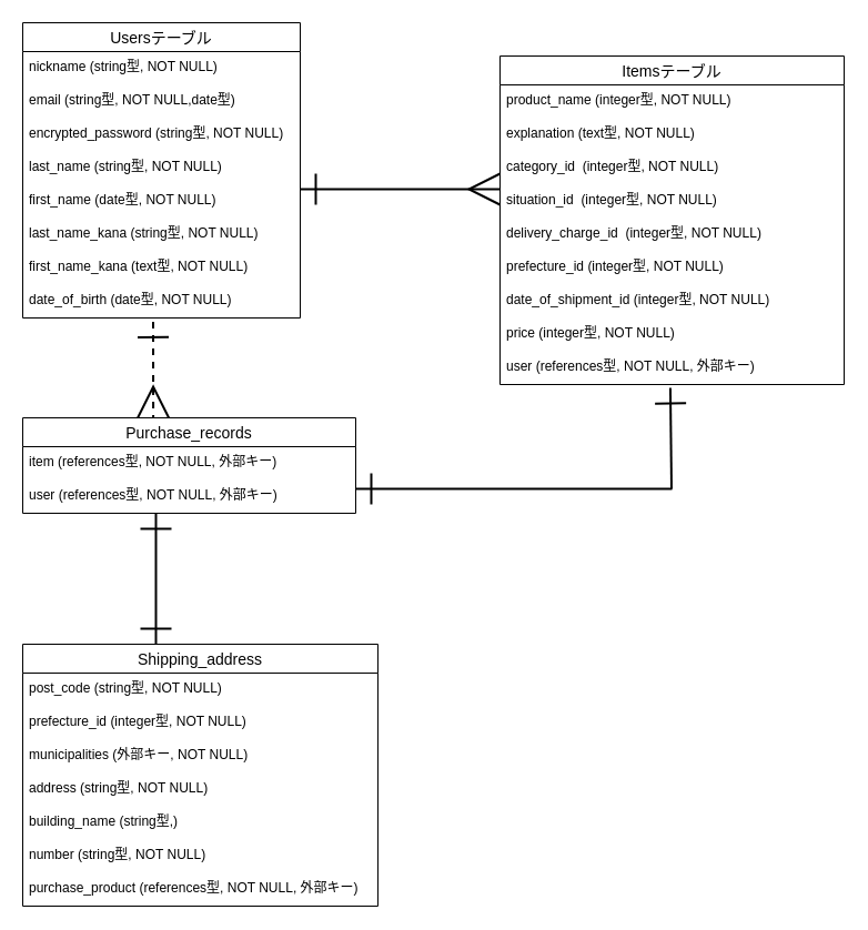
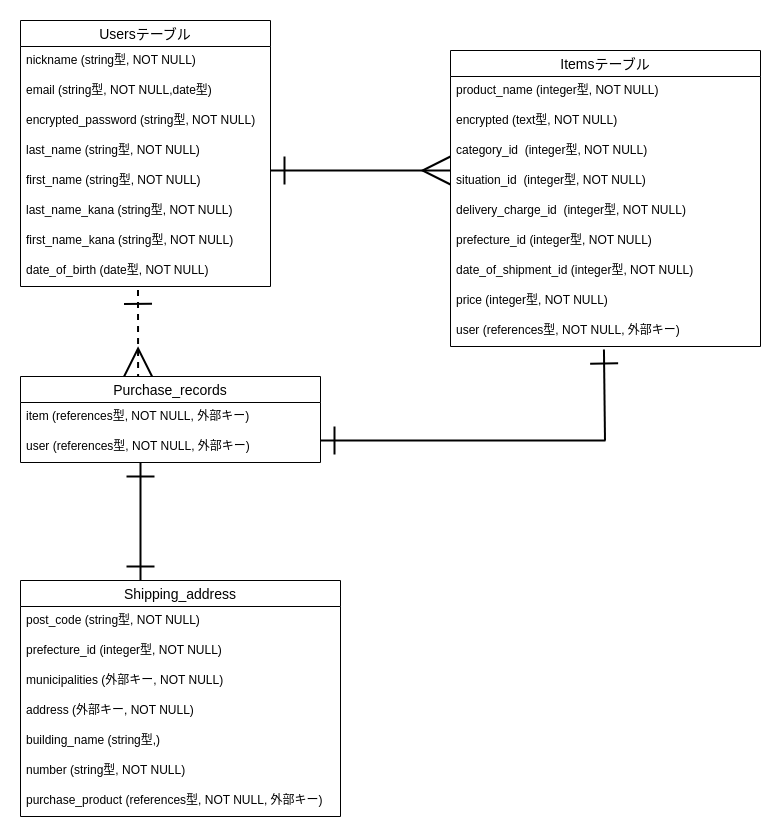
  <mxCell id="0" />
  <mxCell id="1" parent="0" />
  <mxCell id="2" value="Usersテーブル" style="swimlane;fontStyle=0;childLayout=stackLayout;horizontal=1;startSize=26;horizontalStack=0;resizeParent=1;resizeParentMax=0;resizeLast=0;collapsible=1;marginBottom=0;align=center;fontSize=14;" parent="1" vertex="1"><mxGeometry x="20" y="20" width="250" height="266" as="geometry" /></mxCell>
  <mxCell id="3" value="nickname (string型, NOT NULL)" style="text;strokeColor=none;fillColor=none;spacingLeft=4;spacingRight=4;overflow=hidden;rotatable=0;points=[[0,0.5],[1,0.5]];portConstraint=eastwest;fontSize=12;" parent="2" vertex="1"><mxGeometry y="26" width="250" height="30" as="geometry" /></mxCell>
  <mxCell id="4" value="email (string型, NOT NULL,date型)" style="text;strokeColor=none;fillColor=none;spacingLeft=4;spacingRight=4;overflow=hidden;rotatable=0;points=[[0,0.5],[1,0.5]];portConstraint=eastwest;fontSize=12;" parent="2" vertex="1"><mxGeometry y="56" width="250" height="30" as="geometry" /></mxCell>
  <mxCell id="5" value="encrypted_password (string型, NOT NULL)" style="text;strokeColor=none;fillColor=none;spacingLeft=4;spacingRight=4;overflow=hidden;rotatable=0;points=[[0,0.5],[1,0.5]];portConstraint=eastwest;fontSize=12;" parent="2" vertex="1"><mxGeometry y="86" width="250" height="30" as="geometry" /></mxCell>
  <mxCell id="6" value="last_name (string型, NOT NULL)" style="text;strokeColor=none;fillColor=none;spacingLeft=4;spacingRight=4;overflow=hidden;rotatable=0;points=[[0,0.5],[1,0.5]];portConstraint=eastwest;fontSize=12;" parent="2" vertex="1"><mxGeometry y="116" width="250" height="30" as="geometry" /></mxCell>
- <mxCell id="7" value="first_name (date型, NOT NULL)" style="text;strokeColor=none;fillColor=none;spacingLeft=4;spacingRight=4;overflow=hidden;rotatable=0;points=[[0,0.5],[1,0.5]];portConstraint=eastwest;fontSize=12;" vertex="1" parent="2"><mxGeometry y="146" width="250" height="30" as="geometry" /></mxCell>
+ <mxCell id="7" value="first_name (string型, NOT NULL)" style="text;strokeColor=none;fillColor=none;spacingLeft=4;spacingRight=4;overflow=hidden;rotatable=0;points=[[0,0.5],[1,0.5]];portConstraint=eastwest;fontSize=12;" vertex="1" parent="2"><mxGeometry y="146" width="250" height="30" as="geometry" /></mxCell>
  <mxCell id="8" value="last_name_kana (string型, NOT NULL)" style="text;strokeColor=none;fillColor=none;spacingLeft=4;spacingRight=4;overflow=hidden;rotatable=0;points=[[0,0.5],[1,0.5]];portConstraint=eastwest;fontSize=12;" vertex="1" parent="2"><mxGeometry y="176" width="250" height="30" as="geometry" /></mxCell>
- <mxCell id="9" value="first_name_kana (text型, NOT NULL)" style="text;strokeColor=none;fillColor=none;spacingLeft=4;spacingRight=4;overflow=hidden;rotatable=0;points=[[0,0.5],[1,0.5]];portConstraint=eastwest;fontSize=12;" vertex="1" parent="2"><mxGeometry y="206" width="250" height="30" as="geometry" /></mxCell>
+ <mxCell id="9" value="first_name_kana (string型, NOT NULL)" style="text;strokeColor=none;fillColor=none;spacingLeft=4;spacingRight=4;overflow=hidden;rotatable=0;points=[[0,0.5],[1,0.5]];portConstraint=eastwest;fontSize=12;" vertex="1" parent="2"><mxGeometry y="206" width="250" height="30" as="geometry" /></mxCell>
  <mxCell id="10" value="date_of_birth (date型, NOT NULL)" style="text;strokeColor=none;fillColor=none;spacingLeft=4;spacingRight=4;overflow=hidden;rotatable=0;points=[[0,0.5],[1,0.5]];portConstraint=eastwest;fontSize=12;" parent="2" vertex="1"><mxGeometry y="236" width="250" height="30" as="geometry" /></mxCell>
  <mxCell id="11" style="edgeStyle=none;rounded=0;html=1;strokeWidth=2;startArrow=ERone;startFill=0;endArrow=none;endFill=0;startSize=25;endSize=25;sourcePerimeterSpacing=0;targetPerimeterSpacing=0;exitX=0.495;exitY=1.1;exitDx=0;exitDy=0;exitPerimeter=0;" parent="1" edge="1" source="21"><mxGeometry relative="1" as="geometry"><mxPoint x="604.5" y="440" as="targetPoint" /><mxPoint x="604.5" y="376" as="sourcePoint" /></mxGeometry></mxCell>
  <mxCell id="12" value="Itemsテーブル" style="swimlane;fontStyle=0;childLayout=stackLayout;horizontal=1;startSize=26;horizontalStack=0;resizeParent=1;resizeParentMax=0;resizeLast=0;collapsible=1;marginBottom=0;align=center;fontSize=14;" parent="1" vertex="1"><mxGeometry x="450" y="50" width="310" height="296" as="geometry" /></mxCell>
  <mxCell id="13" value="product_name (integer型, NOT NULL)" style="text;strokeColor=none;fillColor=none;spacingLeft=4;spacingRight=4;overflow=hidden;rotatable=0;points=[[0,0.5],[1,0.5]];portConstraint=eastwest;fontSize=12;" parent="12" vertex="1"><mxGeometry y="26" width="310" height="30" as="geometry" /></mxCell>
- <mxCell id="14" value="explanation (text型, NOT NULL)" style="text;strokeColor=none;fillColor=none;spacingLeft=4;spacingRight=4;overflow=hidden;rotatable=0;points=[[0,0.5],[1,0.5]];portConstraint=eastwest;fontSize=12;" parent="12" vertex="1"><mxGeometry y="56" width="310" height="30" as="geometry" /></mxCell>
+ <mxCell id="14" value="encrypted (text型, NOT NULL)" style="text;strokeColor=none;fillColor=none;spacingLeft=4;spacingRight=4;overflow=hidden;rotatable=0;points=[[0,0.5],[1,0.5]];portConstraint=eastwest;fontSize=12;" parent="12" vertex="1"><mxGeometry y="56" width="310" height="30" as="geometry" /></mxCell>
  <mxCell id="15" value="category_id  (integer型, NOT NULL)" style="text;strokeColor=none;fillColor=none;spacingLeft=4;spacingRight=4;overflow=hidden;rotatable=0;points=[[0,0.5],[1,0.5]];portConstraint=eastwest;fontSize=12;" parent="12" vertex="1"><mxGeometry y="86" width="310" height="30" as="geometry" /></mxCell>
  <mxCell id="16" value="situation_id  (integer型, NOT NULL)" style="text;strokeColor=none;fillColor=none;spacingLeft=4;spacingRight=4;overflow=hidden;rotatable=0;points=[[0,0.5],[1,0.5]];portConstraint=eastwest;fontSize=12;" parent="12" vertex="1"><mxGeometry y="116" width="310" height="30" as="geometry" /></mxCell>
  <mxCell id="17" value="delivery_charge_id  (integer型, NOT NULL)" style="text;strokeColor=none;fillColor=none;spacingLeft=4;spacingRight=4;overflow=hidden;rotatable=0;points=[[0,0.5],[1,0.5]];portConstraint=eastwest;fontSize=12;" parent="12" vertex="1"><mxGeometry y="146" width="310" height="30" as="geometry" /></mxCell>
  <mxCell id="18" value="prefecture_id (integer型, NOT NULL)" style="text;strokeColor=none;fillColor=none;spacingLeft=4;spacingRight=4;overflow=hidden;rotatable=0;points=[[0,0.5],[1,0.5]];portConstraint=eastwest;fontSize=12;" parent="12" vertex="1"><mxGeometry y="176" width="310" height="30" as="geometry" /></mxCell>
  <mxCell id="19" value="date_of_shipment_id (integer型, NOT NULL)" style="text;strokeColor=none;fillColor=none;spacingLeft=4;spacingRight=4;overflow=hidden;rotatable=0;points=[[0,0.5],[1,0.5]];portConstraint=eastwest;fontSize=12;" parent="12" vertex="1"><mxGeometry y="206" width="310" height="30" as="geometry" /></mxCell>
  <mxCell id="20" value="price (integer型, NOT NULL)" style="text;strokeColor=none;fillColor=none;spacingLeft=4;spacingRight=4;overflow=hidden;rotatable=0;points=[[0,0.5],[1,0.5]];portConstraint=eastwest;fontSize=12;" parent="12" vertex="1"><mxGeometry y="236" width="310" height="30" as="geometry" /></mxCell>
  <mxCell id="21" value="user (references型, NOT NULL, 外部キー)" style="text;strokeColor=none;fillColor=none;spacingLeft=4;spacingRight=4;overflow=hidden;rotatable=0;points=[[0,0.5],[1,0.5]];portConstraint=eastwest;fontSize=12;" parent="12" vertex="1"><mxGeometry y="266" width="310" height="30" as="geometry" /></mxCell>
  <mxCell id="22" value="Purchase_records" style="swimlane;fontStyle=0;childLayout=stackLayout;horizontal=1;startSize=26;horizontalStack=0;resizeParent=1;resizeParentMax=0;resizeLast=0;collapsible=1;marginBottom=0;align=center;fontSize=14;" parent="1" vertex="1"><mxGeometry x="20" y="376" width="300" height="86" as="geometry" /></mxCell>
  <mxCell id="23" value="item (references型, NOT NULL, 外部キー)" style="text;strokeColor=none;fillColor=none;spacingLeft=4;spacingRight=4;overflow=hidden;rotatable=0;points=[[0,0.5],[1,0.5]];portConstraint=eastwest;fontSize=12;" parent="22" vertex="1"><mxGeometry y="26" width="300" height="30" as="geometry" /></mxCell>
  <mxCell id="24" value="user (references型, NOT NULL, 外部キー)" style="text;strokeColor=none;fillColor=none;spacingLeft=4;spacingRight=4;overflow=hidden;rotatable=0;points=[[0,0.5],[1,0.5]];portConstraint=eastwest;fontSize=12;" parent="22" vertex="1"><mxGeometry y="56" width="300" height="30" as="geometry" /></mxCell>
  <mxCell id="25" value="Shipping_address" style="swimlane;fontStyle=0;childLayout=stackLayout;horizontal=1;startSize=26;horizontalStack=0;resizeParent=1;resizeParentMax=0;resizeLast=0;collapsible=1;marginBottom=0;align=center;fontSize=14;" parent="1" vertex="1"><mxGeometry x="20" y="580" width="320" height="236" as="geometry" /></mxCell>
  <mxCell id="26" value="post_code (string型, NOT NULL)" style="text;strokeColor=none;fillColor=none;spacingLeft=4;spacingRight=4;overflow=hidden;rotatable=0;points=[[0,0.5],[1,0.5]];portConstraint=eastwest;fontSize=12;" parent="25" vertex="1"><mxGeometry y="26" width="320" height="30" as="geometry" /></mxCell>
  <mxCell id="27" value="prefecture_id (integer型, NOT NULL)" style="text;strokeColor=none;fillColor=none;spacingLeft=4;spacingRight=4;overflow=hidden;rotatable=0;points=[[0,0.5],[1,0.5]];portConstraint=eastwest;fontSize=12;" parent="25" vertex="1"><mxGeometry y="56" width="320" height="30" as="geometry" /></mxCell>
  <mxCell id="28" value="municipalities (外部キー, NOT NULL)" style="text;strokeColor=none;fillColor=none;spacingLeft=4;spacingRight=4;overflow=hidden;rotatable=0;points=[[0,0.5],[1,0.5]];portConstraint=eastwest;fontSize=12;" parent="25" vertex="1"><mxGeometry y="86" width="320" height="30" as="geometry" /></mxCell>
- <mxCell id="29" value="address (string型, NOT NULL)" style="text;strokeColor=none;fillColor=none;spacingLeft=4;spacingRight=4;overflow=hidden;rotatable=0;points=[[0,0.5],[1,0.5]];portConstraint=eastwest;fontSize=12;" parent="25" vertex="1"><mxGeometry y="116" width="320" height="30" as="geometry" /></mxCell>
+ <mxCell id="29" value="address (外部キー, NOT NULL)" style="text;strokeColor=none;fillColor=none;spacingLeft=4;spacingRight=4;overflow=hidden;rotatable=0;points=[[0,0.5],[1,0.5]];portConstraint=eastwest;fontSize=12;" parent="25" vertex="1"><mxGeometry y="116" width="320" height="30" as="geometry" /></mxCell>
  <mxCell id="30" value="building_name (string型,)" style="text;strokeColor=none;fillColor=none;spacingLeft=4;spacingRight=4;overflow=hidden;rotatable=0;points=[[0,0.5],[1,0.5]];portConstraint=eastwest;fontSize=12;" parent="25" vertex="1"><mxGeometry y="146" width="320" height="30" as="geometry" /></mxCell>
  <mxCell id="31" value="number (string型, NOT NULL)" style="text;strokeColor=none;fillColor=none;spacingLeft=4;spacingRight=4;overflow=hidden;rotatable=0;points=[[0,0.5],[1,0.5]];portConstraint=eastwest;fontSize=12;" parent="25" vertex="1"><mxGeometry y="176" width="320" height="30" as="geometry" /></mxCell>
  <mxCell id="32" value="purchase_product (references型, NOT NULL, 外部キー)" style="text;strokeColor=none;fillColor=none;spacingLeft=4;spacingRight=4;overflow=hidden;rotatable=0;points=[[0,0.5],[1,0.5]];portConstraint=eastwest;fontSize=12;" parent="25" vertex="1"><mxGeometry y="206" width="320" height="30" as="geometry" /></mxCell>
  <mxCell id="33" style="html=1;strokeWidth=2;startArrow=ERone;startFill=0;endArrow=ERmany;endFill=0;rounded=0;targetPerimeterSpacing=0;endSize=25;sourcePerimeterSpacing=0;startSize=25;entryX=0.392;entryY=0;entryDx=0;entryDy=0;exitX=0.47;exitY=1.113;exitDx=0;exitDy=0;exitPerimeter=0;entryPerimeter=0;dashed=1;" parent="1" source="10" target="22" edge="1"><mxGeometry relative="1" as="geometry"><mxPoint x="140" y="370" as="targetPoint" /><mxPoint x="140" y="240" as="sourcePoint" /><Array as="points" /></mxGeometry></mxCell>
  <mxCell id="34" style="html=1;strokeWidth=2;startArrow=none;startFill=0;endArrow=ERone;endFill=0;rounded=0;targetPerimeterSpacing=0;endSize=25;sourcePerimeterSpacing=0;startSize=25;" parent="1" edge="1"><mxGeometry relative="1" as="geometry"><mxPoint x="320" y="440" as="targetPoint" /><mxPoint x="605" y="440" as="sourcePoint" /></mxGeometry></mxCell>
  <mxCell id="35" style="edgeStyle=none;rounded=0;html=1;strokeWidth=2;startArrow=ERone;startFill=0;endArrow=ERone;endFill=0;startSize=25;endSize=25;sourcePerimeterSpacing=0;targetPerimeterSpacing=0;" parent="1" edge="1"><mxGeometry relative="1" as="geometry"><mxPoint x="140" y="580" as="targetPoint" /><mxPoint x="140" y="462" as="sourcePoint" /><Array as="points" /></mxGeometry></mxCell>
  <mxCell id="36" style="html=1;strokeWidth=2;startArrow=ERmany;startFill=0;endArrow=ERone;endFill=0;rounded=0;targetPerimeterSpacing=0;endSize=25;sourcePerimeterSpacing=0;startSize=25;" parent="1" edge="1"><mxGeometry relative="1" as="geometry"><mxPoint x="270" y="170" as="targetPoint" /><mxPoint x="450" y="170" as="sourcePoint" /></mxGeometry></mxCell>
